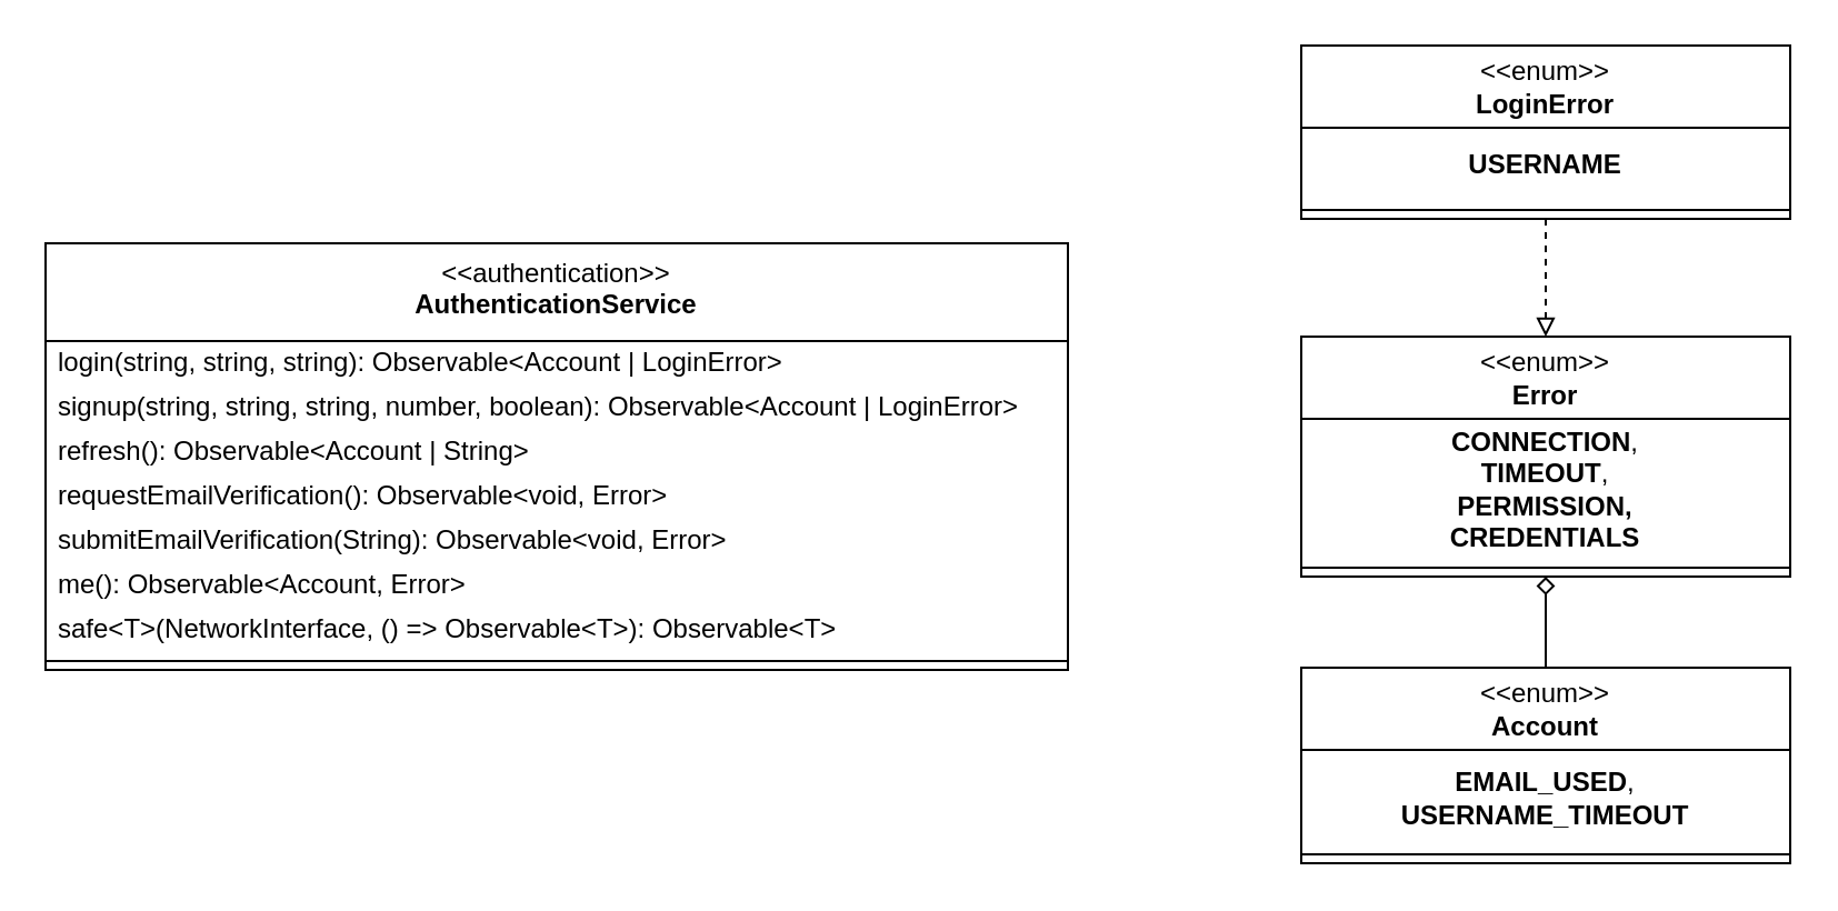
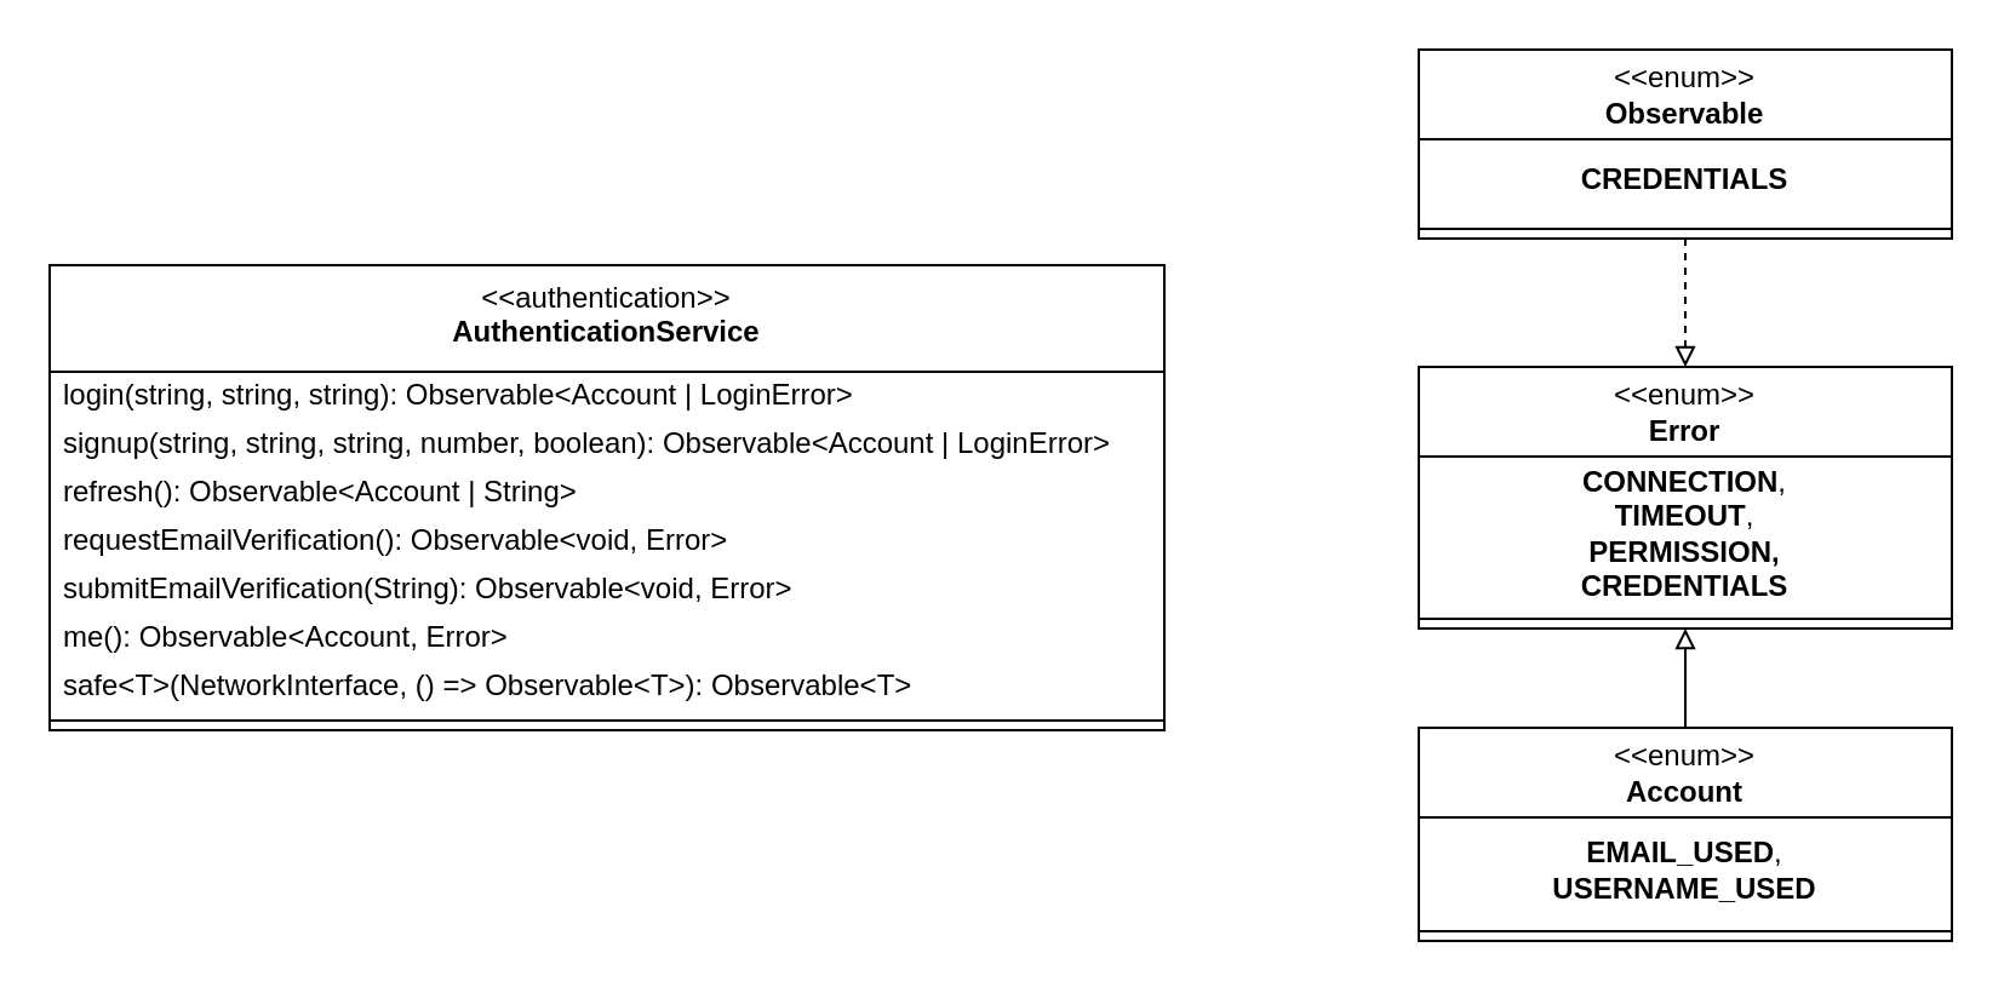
  <mxCell id="0" />
  <mxCell id="1" parent="0" />
  <mxCell id="2" value="&amp;lt;&amp;lt;authentication&amp;gt;&amp;gt;&lt;div&gt;&lt;b&gt;AuthenticationService&lt;/b&gt;&lt;/div&gt;" style="swimlane;fontStyle=0;align=center;verticalAlign=top;childLayout=stackLayout;horizontal=1;startSize=44;horizontalStack=0;resizeParent=1;resizeParentMax=0;resizeLast=0;collapsible=0;marginBottom=0;html=1;whiteSpace=wrap;" vertex="1" parent="1"><mxGeometry x="20" y="109" width="460" height="192" as="geometry" /></mxCell>
  <mxCell id="3" value="login(string, string, string): Observable&amp;lt;Account | LoginError&amp;gt;" style="text;html=1;strokeColor=none;fillColor=none;align=left;verticalAlign=middle;spacingLeft=4;spacingRight=4;overflow=hidden;rotatable=0;points=[[0,0.5],[1,0.5]];portConstraint=eastwest;whiteSpace=wrap;" vertex="1" parent="2"><mxGeometry y="44" width="460" height="20" as="geometry" /></mxCell>
  <mxCell id="4" value="signup(string, string, string, number, boolean): Observable&amp;lt;Account | LoginError&amp;gt;" style="text;html=1;strokeColor=none;fillColor=none;align=left;verticalAlign=middle;spacingLeft=4;spacingRight=4;overflow=hidden;rotatable=0;points=[[0,0.5],[1,0.5]];portConstraint=eastwest;whiteSpace=wrap;" vertex="1" parent="2"><mxGeometry y="64" width="460" height="20" as="geometry" /></mxCell>
  <mxCell id="5" value="refresh(): Observable&amp;lt;Account | String&amp;gt;" style="text;html=1;strokeColor=none;fillColor=none;align=left;verticalAlign=middle;spacingLeft=4;spacingRight=4;overflow=hidden;rotatable=0;points=[[0,0.5],[1,0.5]];portConstraint=eastwest;whiteSpace=wrap;" vertex="1" parent="2"><mxGeometry y="84" width="460" height="20" as="geometry" /></mxCell>
  <mxCell id="6" value="requestEmailVerification(): Observable&amp;lt;void, Error&amp;gt;" style="text;html=1;strokeColor=none;fillColor=none;align=left;verticalAlign=middle;spacingLeft=4;spacingRight=4;overflow=hidden;rotatable=0;points=[[0,0.5],[1,0.5]];portConstraint=eastwest;whiteSpace=wrap;" vertex="1" parent="2"><mxGeometry y="104" width="460" height="20" as="geometry" /></mxCell>
  <mxCell id="7" value="submitEmailVerification(String): Observable&amp;lt;void, Error&amp;gt;" style="text;html=1;strokeColor=none;fillColor=none;align=left;verticalAlign=middle;spacingLeft=4;spacingRight=4;overflow=hidden;rotatable=0;points=[[0,0.5],[1,0.5]];portConstraint=eastwest;whiteSpace=wrap;" vertex="1" parent="2"><mxGeometry y="124" width="460" height="20" as="geometry" /></mxCell>
  <mxCell id="8" value="me(): Observable&amp;lt;Account, Error&amp;gt;" style="text;html=1;strokeColor=none;fillColor=none;align=left;verticalAlign=middle;spacingLeft=4;spacingRight=4;overflow=hidden;rotatable=0;points=[[0,0.5],[1,0.5]];portConstraint=eastwest;whiteSpace=wrap;" vertex="1" parent="2"><mxGeometry y="144" width="460" height="20" as="geometry" /></mxCell>
  <mxCell id="9" value="safe&amp;lt;T&amp;gt;(NetworkInterface, () =&amp;gt; Observable&amp;lt;T&amp;gt;): Observable&amp;lt;T&amp;gt;" style="text;html=1;strokeColor=none;fillColor=none;align=left;verticalAlign=middle;spacingLeft=4;spacingRight=4;overflow=hidden;rotatable=0;points=[[0,0.5],[1,0.5]];portConstraint=eastwest;whiteSpace=wrap;" vertex="1" parent="2"><mxGeometry y="164" width="460" height="20" as="geometry" /></mxCell>
  <mxCell id="10" value="" style="line;strokeWidth=1;fillColor=none;align=left;verticalAlign=middle;spacingTop=-1;spacingLeft=3;spacingRight=3;rotatable=0;labelPosition=right;points=[];portConstraint=eastwest;" vertex="1" parent="2"><mxGeometry y="184" width="460" height="8" as="geometry" /></mxCell>
  <mxCell id="11" value="&amp;lt;&amp;lt;enum&amp;gt;&amp;gt;&lt;div&gt;&lt;b&gt;Error&lt;/b&gt;&lt;/div&gt;" style="swimlane;fontStyle=0;align=center;verticalAlign=middle;childLayout=stackLayout;horizontal=1;startSize=37;horizontalStack=0;resizeParent=1;resizeParentMax=0;resizeLast=0;collapsible=0;marginBottom=0;html=1;whiteSpace=wrap;" vertex="1" parent="1"><mxGeometry x="585" y="151" width="220" height="108" as="geometry" /></mxCell>
  <mxCell id="12" value="&lt;div&gt;CONNECTION&lt;span style=&quot;font-weight: normal;&quot;&gt;,&lt;/span&gt;&lt;/div&gt;&lt;div&gt;TIMEOUT&lt;span style=&quot;font-weight: normal;&quot;&gt;,&lt;/span&gt;&lt;/div&gt;&lt;div&gt;PERMISSION,&lt;/div&gt;&lt;div&gt;CREDENTIALS&lt;/div&gt;" style="text;html=1;strokeColor=none;fillColor=none;align=center;verticalAlign=middle;spacingLeft=4;spacingRight=4;overflow=hidden;rotatable=0;points=[[0,0.5],[1,0.5]];portConstraint=eastwest;whiteSpace=wrap;fontStyle=1" vertex="1" parent="11"><mxGeometry y="37" width="220" height="63" as="geometry" /></mxCell>
  <mxCell id="13" value="" style="line;strokeWidth=1;fillColor=none;align=left;verticalAlign=middle;spacingTop=-1;spacingLeft=3;spacingRight=3;rotatable=0;labelPosition=right;points=[];portConstraint=eastwest;" vertex="1" parent="11"><mxGeometry y="100" width="220" height="8" as="geometry" /></mxCell>
  <mxCell id="14" style="edgeStyle=orthogonalEdgeStyle;rounded=0;orthogonalLoop=1;jettySize=auto;html=1;endArrow=block;endFill=0;dashed=1;" edge="1" parent="1" source="15" target="11"><mxGeometry relative="1" as="geometry" /></mxCell>
- <mxCell id="15" value="&amp;lt;&amp;lt;enum&amp;gt;&amp;gt;&lt;div&gt;&lt;b&gt;LoginError&lt;/b&gt;&lt;/div&gt;" style="swimlane;fontStyle=0;align=center;verticalAlign=middle;childLayout=stackLayout;horizontal=1;startSize=37;horizontalStack=0;resizeParent=1;resizeParentMax=0;resizeLast=0;collapsible=0;marginBottom=0;html=1;whiteSpace=wrap;" vertex="1" parent="1"><mxGeometry x="585" y="20" width="220" height="78" as="geometry" /></mxCell>
- <mxCell id="16" value="USERNAME" style="text;html=1;strokeColor=none;fillColor=none;align=center;verticalAlign=middle;spacingLeft=4;spacingRight=4;overflow=hidden;rotatable=0;points=[[0,0.5],[1,0.5]];portConstraint=eastwest;whiteSpace=wrap;fontStyle=1" vertex="1" parent="15"><mxGeometry y="37" width="220" height="33" as="geometry" /></mxCell>
+ <mxCell id="15" value="&amp;lt;&amp;lt;enum&amp;gt;&amp;gt;&lt;div&gt;&lt;b&gt;Observable&lt;/b&gt;&lt;/div&gt;" style="swimlane;fontStyle=0;align=center;verticalAlign=middle;childLayout=stackLayout;horizontal=1;startSize=37;horizontalStack=0;resizeParent=1;resizeParentMax=0;resizeLast=0;collapsible=0;marginBottom=0;html=1;whiteSpace=wrap;" vertex="1" parent="1"><mxGeometry x="585" y="20" width="220" height="78" as="geometry" /></mxCell>
+ <mxCell id="16" value="CREDENTIALS" style="text;html=1;strokeColor=none;fillColor=none;align=center;verticalAlign=middle;spacingLeft=4;spacingRight=4;overflow=hidden;rotatable=0;points=[[0,0.5],[1,0.5]];portConstraint=eastwest;whiteSpace=wrap;fontStyle=1" vertex="1" parent="15"><mxGeometry y="37" width="220" height="33" as="geometry" /></mxCell>
  <mxCell id="17" value="" style="line;strokeWidth=1;fillColor=none;align=left;verticalAlign=middle;spacingTop=-1;spacingLeft=3;spacingRight=3;rotatable=0;labelPosition=right;points=[];portConstraint=eastwest;" vertex="1" parent="15"><mxGeometry y="70" width="220" height="8" as="geometry" /></mxCell>
- <mxCell id="18" style="edgeStyle=orthogonalEdgeStyle;rounded=0;orthogonalLoop=1;jettySize=auto;html=1;endArrow=diamond;endFill=0;" edge="1" parent="1" source="19" target="11"><mxGeometry relative="1" as="geometry" /></mxCell>
+ <mxCell id="18" style="edgeStyle=orthogonalEdgeStyle;rounded=0;orthogonalLoop=1;jettySize=auto;html=1;endArrow=block;endFill=0;" edge="1" parent="1" source="19" target="11"><mxGeometry relative="1" as="geometry" /></mxCell>
  <mxCell id="19" value="&amp;lt;&amp;lt;enum&amp;gt;&amp;gt;&lt;div&gt;&lt;b&gt;Account&lt;/b&gt;&lt;/div&gt;" style="swimlane;fontStyle=0;align=center;verticalAlign=middle;childLayout=stackLayout;horizontal=1;startSize=37;horizontalStack=0;resizeParent=1;resizeParentMax=0;resizeLast=0;collapsible=0;marginBottom=0;html=1;whiteSpace=wrap;" vertex="1" parent="1"><mxGeometry x="585" y="300" width="220" height="88" as="geometry" /></mxCell>
- <mxCell id="20" value="&lt;div&gt;EMAIL_USED&lt;span style=&quot;font-weight: normal;&quot;&gt;,&lt;/span&gt;&lt;/div&gt;&lt;div&gt;USERNAME_TIMEOUT&lt;/div&gt;" style="text;html=1;strokeColor=none;fillColor=none;align=center;verticalAlign=middle;spacingLeft=4;spacingRight=4;overflow=hidden;rotatable=0;points=[[0,0.5],[1,0.5]];portConstraint=eastwest;whiteSpace=wrap;fontStyle=1" vertex="1" parent="19"><mxGeometry y="37" width="220" height="43" as="geometry" /></mxCell>
+ <mxCell id="20" value="&lt;div&gt;EMAIL_USED&lt;span style=&quot;font-weight: normal;&quot;&gt;,&lt;/span&gt;&lt;/div&gt;&lt;div&gt;USERNAME_USED&lt;/div&gt;" style="text;html=1;strokeColor=none;fillColor=none;align=center;verticalAlign=middle;spacingLeft=4;spacingRight=4;overflow=hidden;rotatable=0;points=[[0,0.5],[1,0.5]];portConstraint=eastwest;whiteSpace=wrap;fontStyle=1" vertex="1" parent="19"><mxGeometry y="37" width="220" height="43" as="geometry" /></mxCell>
  <mxCell id="21" value="" style="line;strokeWidth=1;fillColor=none;align=left;verticalAlign=middle;spacingTop=-1;spacingLeft=3;spacingRight=3;rotatable=0;labelPosition=right;points=[];portConstraint=eastwest;" vertex="1" parent="19"><mxGeometry y="80" width="220" height="8" as="geometry" /></mxCell>
